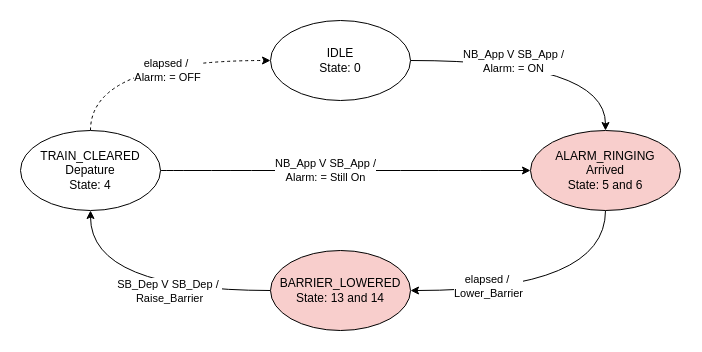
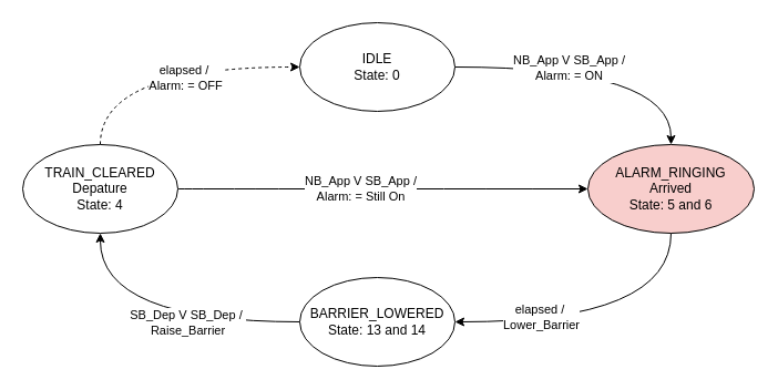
  <mxCell id="0" />
  <mxCell id="1" parent="0" />
  <mxCell id="2" value="" style="edgeStyle=orthogonalEdgeStyle;rounded=0;orthogonalLoop=1;jettySize=auto;html=1;curved=1;" edge="1" parent="1" source="4" target="7"><mxGeometry relative="1" as="geometry" /></mxCell>
  <mxCell id="3" value="NB_App V SB_App / &lt;br&gt;Alarm: = ON" style="edgeLabel;html=1;align=center;verticalAlign=middle;resizable=0;points=[];" vertex="1" connectable="0" parent="2"><mxGeometry x="-0.4" y="-2" relative="1" as="geometry"><mxPoint x="22" y="-2" as="offset" /></mxGeometry></mxCell>
  <mxCell id="4" value="IDLE&lt;br&gt;State: 0" style="ellipse;whiteSpace=wrap;html=1;" vertex="1" parent="1"><mxGeometry x="270" y="20" width="140" height="80" as="geometry" /></mxCell>
  <mxCell id="5" value="" style="edgeStyle=orthogonalEdgeStyle;rounded=0;orthogonalLoop=1;jettySize=auto;html=1;curved=1;exitX=0.5;exitY=1;exitDx=0;exitDy=0;" edge="1" parent="1" source="7" target="10"><mxGeometry relative="1" as="geometry"><Array as="points"><mxPoint x="605" y="290" /></Array></mxGeometry></mxCell>
  <mxCell id="6" value="elapsed /&amp;nbsp;&lt;br&gt;Lower_Barrier" style="edgeLabel;html=1;align=center;verticalAlign=middle;resizable=0;points=[];" vertex="1" connectable="0" parent="5"><mxGeometry x="0.44" y="-5" relative="1" as="geometry"><mxPoint as="offset" /></mxGeometry></mxCell>
  <mxCell id="7" value="ALARM_RINGING&lt;br&gt;Arrived&lt;br&gt;State: 5 and 6" style="ellipse;whiteSpace=wrap;html=1;fillColor=#f8cecc;" vertex="1" parent="1"><mxGeometry x="530" y="130" width="150" height="80" as="geometry" /></mxCell>
  <mxCell id="8" value="" style="edgeStyle=orthogonalEdgeStyle;rounded=0;orthogonalLoop=1;jettySize=auto;html=1;curved=1;" edge="1" parent="1" source="10" target="15"><mxGeometry relative="1" as="geometry" /></mxCell>
  <mxCell id="9" value="SB_Dep V SB_Dep /&amp;nbsp;&lt;br&gt;Raise_Barrier" style="edgeLabel;html=1;align=center;verticalAlign=middle;resizable=0;points=[];" vertex="1" connectable="0" parent="8"><mxGeometry x="-0.218" y="-6" relative="1" as="geometry"><mxPoint y="6" as="offset" /></mxGeometry></mxCell>
- <mxCell id="10" value="BARRIER_LOWERED&lt;br&gt;State: 13 and 14" style="ellipse;whiteSpace=wrap;html=1;fillColor=#f8cecc;" vertex="1" parent="1"><mxGeometry x="270" y="250" width="140" height="80" as="geometry" /></mxCell>
+ <mxCell id="10" value="BARRIER_LOWERED&lt;br&gt;State: 13 and 14" style="ellipse;whiteSpace=wrap;html=1;" vertex="1" parent="1"><mxGeometry x="270" y="250" width="140" height="80" as="geometry" /></mxCell>
  <mxCell id="11" style="edgeStyle=orthogonalEdgeStyle;curved=1;rounded=0;orthogonalLoop=1;jettySize=auto;html=1;exitX=0.5;exitY=0;exitDx=0;exitDy=0;entryX=0;entryY=0.5;entryDx=0;entryDy=0;dashed=1;" edge="1" parent="1" source="15" target="4"><mxGeometry relative="1" as="geometry" /></mxCell>
  <mxCell id="12" value="elapsed /&amp;nbsp;&lt;br&gt;Alarm: = OFF" style="edgeLabel;html=1;align=center;verticalAlign=middle;resizable=0;points=[];" vertex="1" connectable="0" parent="11"><mxGeometry x="0.164" y="-9" relative="1" as="geometry"><mxPoint as="offset" /></mxGeometry></mxCell>
  <mxCell id="13" style="edgeStyle=orthogonalEdgeStyle;curved=1;rounded=0;orthogonalLoop=1;jettySize=auto;html=1;exitX=1;exitY=0.5;exitDx=0;exitDy=0;" edge="1" parent="1" source="15" target="7"><mxGeometry relative="1" as="geometry" /></mxCell>
  <mxCell id="14" value="NB_App V SB_App /&lt;br style=&quot;border-color: var(--border-color);&quot;&gt;Alarm: = Still On" style="edgeLabel;html=1;align=center;verticalAlign=middle;resizable=0;points=[];" vertex="1" connectable="0" parent="13"><mxGeometry x="-0.113" y="1" relative="1" as="geometry"><mxPoint as="offset" /></mxGeometry></mxCell>
  <mxCell id="15" value="TRAIN_CLEARED&lt;br&gt;Depature&lt;br&gt;State: 4" style="ellipse;whiteSpace=wrap;html=1;" vertex="1" parent="1"><mxGeometry x="20" y="130" width="140" height="80" as="geometry" /></mxCell>
